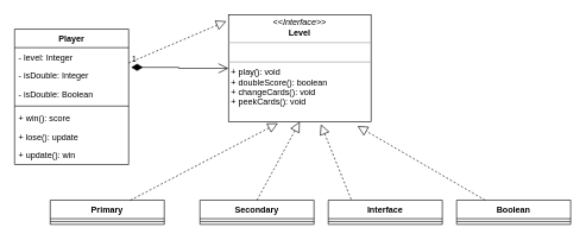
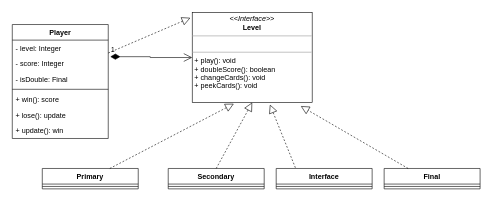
  <mxCell id="0" />
  <mxCell id="1" parent="0" />
  <mxCell id="2" value="Primary" style="swimlane;fontStyle=1;align=center;verticalAlign=top;childLayout=stackLayout;horizontal=1;startSize=26;horizontalStack=0;resizeParent=1;resizeParentMax=0;resizeLast=0;collapsible=1;marginBottom=0;" vertex="1" parent="1"><mxGeometry x="70" y="280" width="160" height="34" as="geometry" /></mxCell>
  <mxCell id="3" value="" style="line;strokeWidth=1;fillColor=none;align=left;verticalAlign=middle;spacingTop=-1;spacingLeft=3;spacingRight=3;rotatable=0;labelPosition=right;points=[];portConstraint=eastwest;strokeColor=inherit;" vertex="1" parent="2"><mxGeometry y="26" width="160" height="8" as="geometry" /></mxCell>
  <mxCell id="4" value="&lt;p style=&quot;margin:0px;margin-top:4px;text-align:center;&quot;&gt;&lt;i&gt;&amp;lt;&amp;lt;Interface&amp;gt;&amp;gt;&lt;/i&gt;&lt;br&gt;&lt;b&gt;Level&lt;/b&gt;&lt;/p&gt;&lt;hr size=&quot;1&quot;&gt;&lt;p style=&quot;margin:0px;margin-left:4px;&quot;&gt;&lt;br&gt;&lt;/p&gt;&lt;hr size=&quot;1&quot;&gt;&lt;p style=&quot;margin:0px;margin-left:4px;&quot;&gt;+ play(): void&lt;br&gt;+ doubleScore(): boolean&lt;/p&gt;&lt;p style=&quot;margin:0px;margin-left:4px;&quot;&gt;+ changeCards(): void&lt;/p&gt;&lt;p style=&quot;margin:0px;margin-left:4px;&quot;&gt;+ peekCards(): void&lt;/p&gt;" style="verticalAlign=top;align=left;overflow=fill;fontSize=12;fontFamily=Helvetica;html=1;" vertex="1" parent="1"><mxGeometry x="320" y="20" width="200" height="150" as="geometry" /></mxCell>
  <mxCell id="5" value="Secondary" style="swimlane;fontStyle=1;align=center;verticalAlign=top;childLayout=stackLayout;horizontal=1;startSize=26;horizontalStack=0;resizeParent=1;resizeParentMax=0;resizeLast=0;collapsible=1;marginBottom=0;" vertex="1" parent="1"><mxGeometry x="280" y="280" width="160" height="34" as="geometry" /></mxCell>
  <mxCell id="6" value="" style="line;strokeWidth=1;fillColor=none;align=left;verticalAlign=middle;spacingTop=-1;spacingLeft=3;spacingRight=3;rotatable=0;labelPosition=right;points=[];portConstraint=eastwest;strokeColor=inherit;" vertex="1" parent="5"><mxGeometry y="26" width="160" height="8" as="geometry" /></mxCell>
  <mxCell id="7" value="Interface" style="swimlane;fontStyle=1;align=center;verticalAlign=top;childLayout=stackLayout;horizontal=1;startSize=26;horizontalStack=0;resizeParent=1;resizeParentMax=0;resizeLast=0;collapsible=1;marginBottom=0;" vertex="1" parent="1"><mxGeometry x="460" y="280" width="160" height="34" as="geometry" /></mxCell>
  <mxCell id="8" value="" style="line;strokeWidth=1;fillColor=none;align=left;verticalAlign=middle;spacingTop=-1;spacingLeft=3;spacingRight=3;rotatable=0;labelPosition=right;points=[];portConstraint=eastwest;strokeColor=inherit;" vertex="1" parent="7"><mxGeometry y="26" width="160" height="8" as="geometry" /></mxCell>
- <mxCell id="9" value="Boolean" style="swimlane;fontStyle=1;align=center;verticalAlign=top;childLayout=stackLayout;horizontal=1;startSize=26;horizontalStack=0;resizeParent=1;resizeParentMax=0;resizeLast=0;collapsible=1;marginBottom=0;" vertex="1" parent="1"><mxGeometry x="640" y="280" width="160" height="34" as="geometry" /></mxCell>
+ <mxCell id="9" value="Final" style="swimlane;fontStyle=1;align=center;verticalAlign=top;childLayout=stackLayout;horizontal=1;startSize=26;horizontalStack=0;resizeParent=1;resizeParentMax=0;resizeLast=0;collapsible=1;marginBottom=0;" vertex="1" parent="1"><mxGeometry x="640" y="280" width="160" height="34" as="geometry" /></mxCell>
  <mxCell id="10" value="" style="line;strokeWidth=1;fillColor=none;align=left;verticalAlign=middle;spacingTop=-1;spacingLeft=3;spacingRight=3;rotatable=0;labelPosition=right;points=[];portConstraint=eastwest;strokeColor=inherit;" vertex="1" parent="9"><mxGeometry y="26" width="160" height="8" as="geometry" /></mxCell>
  <mxCell id="11" value="" style="endArrow=block;dashed=1;endFill=0;endSize=12;html=1;rounded=0;entryX=0.648;entryY=1.023;entryDx=0;entryDy=0;entryPerimeter=0;exitX=0.2;exitY=-0.037;exitDx=0;exitDy=0;exitPerimeter=0;" edge="1" parent="1" source="7" target="4"><mxGeometry width="160" relative="1" as="geometry"><mxPoint x="470" y="210" as="sourcePoint" /><mxPoint x="440" y="190" as="targetPoint" /></mxGeometry></mxCell>
  <mxCell id="12" value="" style="endArrow=block;dashed=1;endFill=0;endSize=12;html=1;rounded=0;entryX=0.905;entryY=1.04;entryDx=0;entryDy=0;entryPerimeter=0;exitX=0.25;exitY=0;exitDx=0;exitDy=0;" edge="1" parent="1" source="9" target="4"><mxGeometry width="160" relative="1" as="geometry"><mxPoint x="590" y="180" as="sourcePoint" /><mxPoint x="750" y="180" as="targetPoint" /></mxGeometry></mxCell>
  <mxCell id="13" value="" style="endArrow=block;dashed=1;endFill=0;endSize=12;html=1;rounded=0;entryX=0.5;entryY=1;entryDx=0;entryDy=0;exitX=0.5;exitY=0;exitDx=0;exitDy=0;" edge="1" parent="1" source="5" target="4"><mxGeometry width="160" relative="1" as="geometry"><mxPoint x="410" y="310" as="sourcePoint" /><mxPoint x="570" y="310" as="targetPoint" /></mxGeometry></mxCell>
  <mxCell id="14" value="" style="endArrow=block;dashed=1;endFill=0;endSize=12;html=1;rounded=0;entryX=0.347;entryY=1.014;entryDx=0;entryDy=0;entryPerimeter=0;" edge="1" parent="1" source="2" target="4"><mxGeometry width="160" relative="1" as="geometry"><mxPoint x="410" y="310" as="sourcePoint" /><mxPoint x="570" y="310" as="targetPoint" /></mxGeometry></mxCell>
  <mxCell id="15" value="Player" style="swimlane;fontStyle=1;align=center;verticalAlign=top;childLayout=stackLayout;horizontal=1;startSize=26;horizontalStack=0;resizeParent=1;resizeParentMax=0;resizeLast=0;collapsible=1;marginBottom=0;" vertex="1" parent="1"><mxGeometry x="20" y="40" width="160" height="190" as="geometry" /></mxCell>
  <mxCell id="16" value="- level: Integer" style="text;strokeColor=none;fillColor=none;align=left;verticalAlign=top;spacingLeft=4;spacingRight=4;overflow=hidden;rotatable=0;points=[[0,0.5],[1,0.5]];portConstraint=eastwest;" vertex="1" parent="15"><mxGeometry y="26" width="160" height="26" as="geometry" /></mxCell>
- <mxCell id="17" value="- isDouble: Integer" style="text;strokeColor=none;fillColor=none;align=left;verticalAlign=top;spacingLeft=4;spacingRight=4;overflow=hidden;rotatable=0;points=[[0,0.5],[1,0.5]];portConstraint=eastwest;" vertex="1" parent="15"><mxGeometry y="52" width="160" height="26" as="geometry" /></mxCell>
- <mxCell id="18" value="- isDouble: Boolean" style="text;strokeColor=none;fillColor=none;align=left;verticalAlign=top;spacingLeft=4;spacingRight=4;overflow=hidden;rotatable=0;points=[[0,0.5],[1,0.5]];portConstraint=eastwest;" vertex="1" parent="15"><mxGeometry y="78" width="160" height="26" as="geometry" /></mxCell>
+ <mxCell id="17" value="- score: Integer" style="text;strokeColor=none;fillColor=none;align=left;verticalAlign=top;spacingLeft=4;spacingRight=4;overflow=hidden;rotatable=0;points=[[0,0.5],[1,0.5]];portConstraint=eastwest;" vertex="1" parent="15"><mxGeometry y="52" width="160" height="26" as="geometry" /></mxCell>
+ <mxCell id="18" value="- isDouble: Final" style="text;strokeColor=none;fillColor=none;align=left;verticalAlign=top;spacingLeft=4;spacingRight=4;overflow=hidden;rotatable=0;points=[[0,0.5],[1,0.5]];portConstraint=eastwest;" vertex="1" parent="15"><mxGeometry y="78" width="160" height="26" as="geometry" /></mxCell>
  <mxCell id="19" value="" style="line;strokeWidth=1;fillColor=none;align=left;verticalAlign=middle;spacingTop=-1;spacingLeft=3;spacingRight=3;rotatable=0;labelPosition=right;points=[];portConstraint=eastwest;strokeColor=inherit;" vertex="1" parent="15"><mxGeometry y="104" width="160" height="8" as="geometry" /></mxCell>
  <mxCell id="20" value="+ win(): score" style="text;strokeColor=none;fillColor=none;align=left;verticalAlign=top;spacingLeft=4;spacingRight=4;overflow=hidden;rotatable=0;points=[[0,0.5],[1,0.5]];portConstraint=eastwest;" vertex="1" parent="15"><mxGeometry y="112" width="160" height="26" as="geometry" /></mxCell>
  <mxCell id="21" value="+ lose(): update" style="text;strokeColor=none;fillColor=none;align=left;verticalAlign=top;spacingLeft=4;spacingRight=4;overflow=hidden;rotatable=0;points=[[0,0.5],[1,0.5]];portConstraint=eastwest;" vertex="1" parent="15"><mxGeometry y="138" width="160" height="26" as="geometry" /></mxCell>
  <mxCell id="22" value="+ update(): win" style="text;strokeColor=none;fillColor=none;align=left;verticalAlign=top;spacingLeft=4;spacingRight=4;overflow=hidden;rotatable=0;points=[[0,0.5],[1,0.5]];portConstraint=eastwest;" vertex="1" parent="15"><mxGeometry y="164" width="160" height="26" as="geometry" /></mxCell>
  <mxCell id="23" value="1" style="endArrow=open;html=1;endSize=12;startArrow=diamondThin;startSize=14;startFill=1;edgeStyle=orthogonalEdgeStyle;align=left;verticalAlign=bottom;rounded=0;entryX=0;entryY=0.5;entryDx=0;entryDy=0;exitX=1.021;exitY=1.062;exitDx=0;exitDy=0;exitPerimeter=0;" edge="1" parent="1" source="16" target="4"><mxGeometry x="-1" y="3" relative="1" as="geometry"><mxPoint x="130" y="140" as="sourcePoint" /><mxPoint x="460" y="260" as="targetPoint" /></mxGeometry></mxCell>
  <mxCell id="24" value="" style="endArrow=block;dashed=1;endFill=0;endSize=12;html=1;rounded=0;entryX=-0.015;entryY=0.059;entryDx=0;entryDy=0;entryPerimeter=0;exitX=1;exitY=0.25;exitDx=0;exitDy=0;" edge="1" parent="1" source="15" target="4"><mxGeometry width="160" relative="1" as="geometry"><mxPoint x="320" y="230" as="sourcePoint" /><mxPoint x="480" y="230" as="targetPoint" /></mxGeometry></mxCell>
